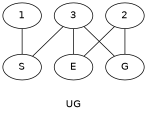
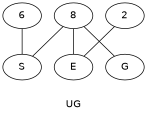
  strict graph {
    fontname="DejaVu Sans"
    label=UG
    node [fontname="DejaVu Sans"]
    edge [fontname="DejaVu Sans"]
-   n1 [label=1]
+   n1 [label=6]
    n2 [label=S]
    n3 [label=G]
    n4 [label=E]
    n5 [label=2]
-   n6 [label=3]
+   n6 [label=8]
    n1 -- n2
-   n5 -- n3
    n5 -- n4
    n6 -- n2
    n6 -- n3
    n6 -- n4
  }
